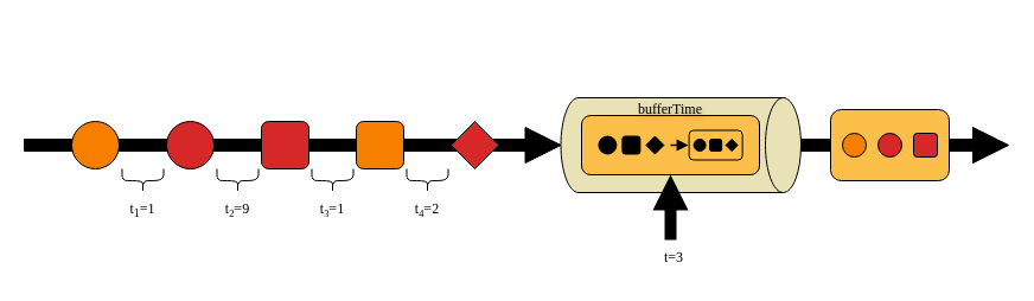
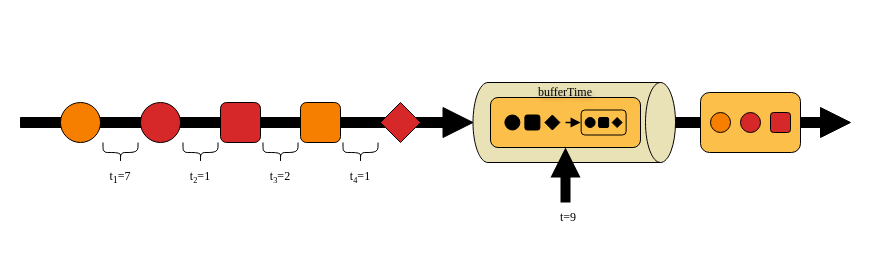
  <mxCell id="0" />
  <mxCell id="1" parent="0" />
  <mxCell id="2" value="" style="shape=arrow;endArrow=classic;html=1;rounded=0;fillColor=#000000;fontFamily=Fira Mono;textShadow=1;strokeColor=#000000;" parent="1" source="9" edge="1"><mxGeometry width="50" height="50" relative="1" as="geometry"><mxPoint x="410" y="192" as="sourcePoint" /><mxPoint x="850" y="122" as="targetPoint" /></mxGeometry></mxCell>
  <mxCell id="3" value="" style="shape=arrow;endArrow=classic;html=1;rounded=0;fillColor=#000000;fontFamily=Fira Mono;textShadow=1;strokeColor=#000000;" parent="1" target="9" edge="1"><mxGeometry width="50" height="50" relative="1" as="geometry"><mxPoint x="20" y="122" as="sourcePoint" /><mxPoint x="430" y="142" as="targetPoint" /></mxGeometry></mxCell>
  <mxCell id="4" value="" style="ellipse;whiteSpace=wrap;html=1;aspect=fixed;fillColor=#f77f00;fontFamily=Fira Mono;textShadow=1;strokeColor=#000000;" parent="1" vertex="1"><mxGeometry x="60" y="102" width="40" height="40" as="geometry" /></mxCell>
  <mxCell id="5" value="" style="ellipse;whiteSpace=wrap;html=1;aspect=fixed;fillColor=#d62828;fontFamily=Fira Mono;textShadow=1;strokeColor=#000000;" parent="1" vertex="1"><mxGeometry x="140" y="102" width="40" height="40" as="geometry" /></mxCell>
  <mxCell id="6" value="" style="rounded=1;whiteSpace=wrap;html=1;fillColor=#d62828;fontFamily=Fira Mono;textShadow=1;strokeColor=#000000;" parent="1" vertex="1"><mxGeometry x="220" y="102" width="40" height="40" as="geometry" /></mxCell>
  <mxCell id="7" value="" style="rounded=1;whiteSpace=wrap;html=1;fillColor=#f77f00;fontFamily=Fira Mono;textShadow=1;strokeColor=#000000;" parent="1" vertex="1"><mxGeometry x="300" y="102" width="40" height="40" as="geometry" /></mxCell>
  <mxCell id="8" value="" style="rhombus;whiteSpace=wrap;html=1;fillColor=#d62828;fontFamily=Fira Mono;textShadow=1;strokeColor=#000000;" parent="1" vertex="1"><mxGeometry x="380" y="102" width="40" height="40" as="geometry" /></mxCell>
  <mxCell id="9" value="" style="shape=cylinder3;whiteSpace=wrap;html=1;boundedLbl=1;backgroundOutline=1;size=15;rotation=90;fillColor=#eae2b7;fontFamily=Fira Mono;textShadow=1;strokeColor=#000000;" parent="1" vertex="1"><mxGeometry x="533.75" y="20.75" width="80" height="202.5" as="geometry" /></mxCell>
  <mxCell id="10" value="" style="rounded=1;whiteSpace=wrap;html=1;fillColor=#fcbf49;fontFamily=Fira Mono;textShadow=1;strokeColor=#000000;" parent="1" vertex="1"><mxGeometry x="490" y="97" width="150" height="50" as="geometry" /></mxCell>
  <mxCell id="11" value="" style="ellipse;whiteSpace=wrap;html=1;aspect=fixed;fillColor=#000000;fontFamily=Fira Mono;textShadow=1;strokeColor=#000000;" parent="1" vertex="1"><mxGeometry x="504.38" y="114.5" width="15" height="15" as="geometry" /></mxCell>
  <mxCell id="12" value="" style="rounded=1;whiteSpace=wrap;html=1;fillColor=#000000;fontFamily=Fira Mono;textShadow=1;strokeColor=#000000;" parent="1" vertex="1"><mxGeometry x="524.38" y="114.5" width="15" height="15" as="geometry" /></mxCell>
  <mxCell id="13" value="" style="rhombus;whiteSpace=wrap;html=1;fillColor=#000000;fontFamily=Fira Mono;textShadow=1;strokeColor=#000000;" parent="1" vertex="1"><mxGeometry x="544.38" y="114.5" width="15" height="15" as="geometry" /></mxCell>
  <mxCell id="14" value="&lt;font color=&quot;#000000&quot;&gt;bufferTime&lt;/font&gt;" style="text;html=1;align=center;verticalAlign=middle;whiteSpace=wrap;rounded=0;fontFamily=Fira Mono;textShadow=1;strokeColor=none;" parent="1" vertex="1"><mxGeometry x="500" y="87" width="130" height="10" as="geometry" /></mxCell>
  <mxCell id="15" value="" style="endArrow=block;html=1;rounded=0;endFill=1;strokeWidth=1.5;sourcePerimeterSpacing=0;jumpSize=4;strokeColor=#000000;" parent="1" edge="1"><mxGeometry width="50" height="50" relative="1" as="geometry"><mxPoint x="565" y="121.92" as="sourcePoint" /><mxPoint x="580" y="122" as="targetPoint" /><Array as="points"><mxPoint x="580" y="122" /></Array></mxGeometry></mxCell>
  <mxCell id="16" value="" style="rounded=1;whiteSpace=wrap;html=1;fillColor=#fcbf49;fontFamily=Fira Mono;textShadow=1;strokeColor=#000000;" vertex="1" parent="1"><mxGeometry x="700" y="92" width="100" height="60" as="geometry" /></mxCell>
  <mxCell id="17" value="" style="ellipse;whiteSpace=wrap;html=1;aspect=fixed;fillColor=#f77f00;fontFamily=Fira Mono;textShadow=1;strokeColor=#000000;" vertex="1" parent="1"><mxGeometry x="710" y="112" width="20" height="20" as="geometry" /></mxCell>
  <mxCell id="18" value="" style="ellipse;whiteSpace=wrap;html=1;aspect=fixed;fillColor=#d62828;fontFamily=Fira Mono;textShadow=1;strokeColor=#000000;" vertex="1" parent="1"><mxGeometry x="740" y="112" width="20" height="20" as="geometry" /></mxCell>
  <mxCell id="19" value="" style="rounded=1;whiteSpace=wrap;html=1;fillColor=none;fontFamily=Fira Mono;textShadow=1;strokeColor=#000000;" vertex="1" parent="1"><mxGeometry x="580.63" y="109.5" width="45" height="25" as="geometry" /></mxCell>
  <mxCell id="20" value="" style="ellipse;whiteSpace=wrap;html=1;aspect=fixed;fillColor=#000000;fontFamily=Fira Mono;textShadow=1;strokeColor=#000000;" vertex="1" parent="1"><mxGeometry x="584.63" y="117" width="10" height="10" as="geometry" /></mxCell>
  <mxCell id="21" value="" style="rounded=1;whiteSpace=wrap;html=1;fillColor=#000000;fontFamily=Fira Mono;textShadow=1;strokeColor=#000000;" vertex="1" parent="1"><mxGeometry x="598.13" y="117" width="10" height="10" as="geometry" /></mxCell>
  <mxCell id="22" value="" style="rhombus;whiteSpace=wrap;html=1;fillColor=#000000;fontFamily=Fira Mono;textShadow=1;strokeColor=#000000;" vertex="1" parent="1"><mxGeometry x="611.63" y="117" width="10" height="10" as="geometry" /></mxCell>
  <mxCell id="23" value="" style="shape=arrow;endArrow=classic;html=1;rounded=0;strokeColor=none;fillColor=#000000;" edge="1" parent="1" target="10"><mxGeometry width="50" height="50" relative="1" as="geometry"><mxPoint x="565" y="202" as="sourcePoint" /><mxPoint x="630" y="182" as="targetPoint" /></mxGeometry></mxCell>
- <mxCell id="24" value="&lt;font color=&quot;#000000&quot; face=&quot;Fira Mono&quot;&gt;t=3&lt;/font&gt;" style="text;html=1;align=center;verticalAlign=middle;whiteSpace=wrap;rounded=0;" vertex="1" parent="1"><mxGeometry x="538.13" y="202" width="60" height="30" as="geometry" /></mxCell>
+ <mxCell id="24" value="&lt;font color=&quot;#000000&quot; face=&quot;Fira Mono&quot;&gt;t=9&lt;/font&gt;" style="text;html=1;align=center;verticalAlign=middle;whiteSpace=wrap;rounded=0;" vertex="1" parent="1"><mxGeometry x="538.13" y="202" width="60" height="30" as="geometry" /></mxCell>
  <mxCell id="25" value="" style="rounded=1;whiteSpace=wrap;html=1;fillColor=#d62828;fontFamily=Fira Mono;textShadow=1;strokeColor=#000000;" vertex="1" parent="1"><mxGeometry x="770" y="112" width="20" height="20" as="geometry" /></mxCell>
  <mxCell id="26" value="" style="shape=curlyBracket;whiteSpace=wrap;html=1;rounded=1;flipH=1;labelPosition=right;verticalLabelPosition=middle;align=left;verticalAlign=middle;rotation=90;size=0.5;fillColor=#000000;strokeColor=#000000;" vertex="1" parent="1"><mxGeometry x="190" y="134.5" width="20" height="35" as="geometry" /></mxCell>
  <mxCell id="27" value="" style="shape=curlyBracket;whiteSpace=wrap;html=1;rounded=1;flipH=1;labelPosition=right;verticalLabelPosition=middle;align=left;verticalAlign=middle;rotation=90;size=0.5;fillColor=#000000;strokeColor=#000000;" vertex="1" parent="1"><mxGeometry x="110" y="134.5" width="20" height="35" as="geometry" /></mxCell>
  <mxCell id="28" value="" style="shape=curlyBracket;whiteSpace=wrap;html=1;rounded=1;flipH=1;labelPosition=right;verticalLabelPosition=middle;align=left;verticalAlign=middle;rotation=90;size=0.5;fillColor=#000000;strokeColor=#000000;" vertex="1" parent="1"><mxGeometry x="270" y="134.5" width="20" height="35" as="geometry" /></mxCell>
  <mxCell id="29" value="" style="shape=curlyBracket;whiteSpace=wrap;html=1;rounded=1;flipH=1;labelPosition=right;verticalLabelPosition=middle;align=left;verticalAlign=middle;rotation=90;size=0.5;fillColor=#000000;strokeColor=#000000;" vertex="1" parent="1"><mxGeometry x="350" y="134.5" width="20" height="35" as="geometry" /></mxCell>
- <mxCell id="30" value="&lt;font face=&quot;Fira Mono&quot; color=&quot;#000000&quot;&gt;t&lt;sub&gt;1&lt;/sub&gt;=1&lt;/font&gt;" style="text;html=1;align=center;verticalAlign=middle;whiteSpace=wrap;rounded=0;" vertex="1" parent="1"><mxGeometry x="90" y="162" width="60" height="30" as="geometry" /></mxCell>
- <mxCell id="31" value="&lt;font face=&quot;Fira Mono&quot; color=&quot;#000000&quot;&gt;t&lt;span style=&quot;font-size: 10px;&quot;&gt;&lt;sub&gt;2&lt;/sub&gt;&lt;/span&gt;=9&lt;/font&gt;" style="text;html=1;align=center;verticalAlign=middle;whiteSpace=wrap;rounded=0;" vertex="1" parent="1"><mxGeometry x="170" y="162" width="60" height="30" as="geometry" /></mxCell>
- <mxCell id="32" value="&lt;font face=&quot;Fira Mono&quot; color=&quot;#000000&quot;&gt;t&lt;span style=&quot;font-size: 10px;&quot;&gt;&lt;sub&gt;3&lt;/sub&gt;&lt;/span&gt;=1&lt;/font&gt;" style="text;html=1;align=center;verticalAlign=middle;whiteSpace=wrap;rounded=0;" vertex="1" parent="1"><mxGeometry x="250" y="162" width="60" height="30" as="geometry" /></mxCell>
- <mxCell id="33" value="&lt;font face=&quot;Fira Mono&quot; color=&quot;#000000&quot;&gt;t&lt;span style=&quot;font-size: 10px;&quot;&gt;&lt;sub&gt;4&lt;/sub&gt;&lt;/span&gt;=2&lt;/font&gt;" style="text;html=1;align=center;verticalAlign=middle;whiteSpace=wrap;rounded=0;" vertex="1" parent="1"><mxGeometry x="330" y="162" width="60" height="30" as="geometry" /></mxCell>
+ <mxCell id="30" value="&lt;font face=&quot;Fira Mono&quot; color=&quot;#000000&quot;&gt;t&lt;sub&gt;1&lt;/sub&gt;=7&lt;/font&gt;" style="text;html=1;align=center;verticalAlign=middle;whiteSpace=wrap;rounded=0;" vertex="1" parent="1"><mxGeometry x="90" y="162" width="60" height="30" as="geometry" /></mxCell>
+ <mxCell id="31" value="&lt;font face=&quot;Fira Mono&quot; color=&quot;#000000&quot;&gt;t&lt;span style=&quot;font-size: 10px;&quot;&gt;&lt;sub&gt;2&lt;/sub&gt;&lt;/span&gt;=1&lt;/font&gt;" style="text;html=1;align=center;verticalAlign=middle;whiteSpace=wrap;rounded=0;" vertex="1" parent="1"><mxGeometry x="170" y="162" width="60" height="30" as="geometry" /></mxCell>
+ <mxCell id="32" value="&lt;font face=&quot;Fira Mono&quot; color=&quot;#000000&quot;&gt;t&lt;span style=&quot;font-size: 10px;&quot;&gt;&lt;sub&gt;3&lt;/sub&gt;&lt;/span&gt;=2&lt;/font&gt;" style="text;html=1;align=center;verticalAlign=middle;whiteSpace=wrap;rounded=0;" vertex="1" parent="1"><mxGeometry x="250" y="162" width="60" height="30" as="geometry" /></mxCell>
+ <mxCell id="33" value="&lt;font face=&quot;Fira Mono&quot; color=&quot;#000000&quot;&gt;t&lt;span style=&quot;font-size: 10px;&quot;&gt;&lt;sub&gt;4&lt;/sub&gt;&lt;/span&gt;=1&lt;/font&gt;" style="text;html=1;align=center;verticalAlign=middle;whiteSpace=wrap;rounded=0;" vertex="1" parent="1"><mxGeometry x="330" y="162" width="60" height="30" as="geometry" /></mxCell>
